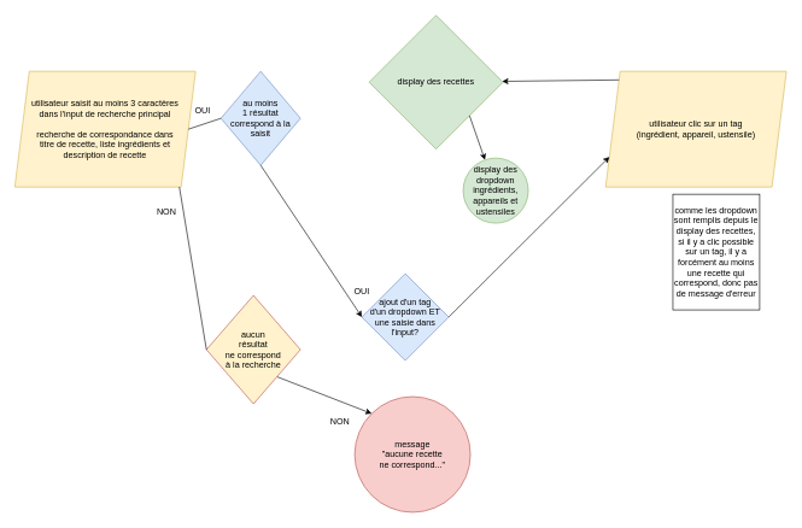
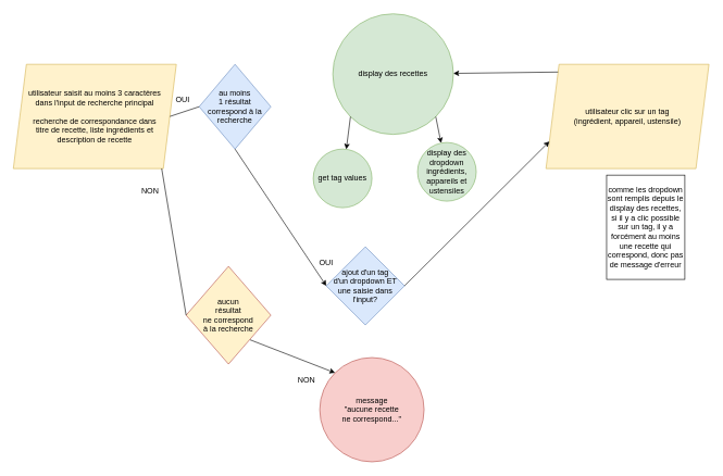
  <mxCell id="0" />
  <mxCell id="1" parent="0" />
- <mxCell id="2" value="display des recettes" style="rhombus;whiteSpace=wrap;html=1;aspect=fixed;fillColor=#d5e8d4;strokeColor=#82b366;" vertex="1" parent="1"><mxGeometry x="510" y="20.5" width="185" height="185" as="geometry" /></mxCell>
+ <mxCell id="2" value="display des recettes" style="ellipse;whiteSpace=wrap;html=1;aspect=fixed;fillColor=#d5e8d4;strokeColor=#82b366;" vertex="1" parent="1"><mxGeometry x="510" y="20.5" width="185" height="185" as="geometry" /></mxCell>
  <mxCell id="3" value="display des dropdown ingrédients, appareils et ustensiles" style="ellipse;whiteSpace=wrap;html=1;aspect=fixed;fillColor=#d5e8d4;strokeColor=#82b366;" vertex="1" parent="1"><mxGeometry x="640" y="218" width="90" height="90" as="geometry" /></mxCell>
+ <mxCell id="4" value="get tag values" style="ellipse;whiteSpace=wrap;html=1;aspect=fixed;fillColor=#d5e8d4;strokeColor=#82b366;direction=south;" vertex="1" parent="1"><mxGeometry x="480" y="228" width="90" height="90" as="geometry" /></mxCell>
+ <mxCell id="5" value="" style="endArrow=classic;html=1;rounded=0;exitX=0;exitY=1;exitDx=0;exitDy=0;" edge="1" parent="1" source="2" target="4"><mxGeometry width="50" height="50" relative="1" as="geometry"><mxPoint x="860" y="698" as="sourcePoint" /><mxPoint x="680" y="648" as="targetPoint" /></mxGeometry></mxCell>
  <mxCell id="6" value="utilisateur saisit au moins 3 caractères&lt;br&gt;dans l'input de recherche principal&lt;br&gt;&lt;br&gt;recherche de correspondance dans &lt;br&gt;titre&amp;nbsp;de recette, liste ingrédients et &lt;br&gt;description de recette" style="shape=parallelogram;perimeter=parallelogramPerimeter;whiteSpace=wrap;html=1;fixedSize=1;fillColor=#fff2cc;strokeColor=#d6b656;" vertex="1" parent="1"><mxGeometry x="20" y="98" width="250" height="160" as="geometry" /></mxCell>
  <mxCell id="7" value="utilisateur clic sur un tag &lt;br&gt;(ingrédient, appareil, ustensile)" style="shape=parallelogram;perimeter=parallelogramPerimeter;whiteSpace=wrap;html=1;fixedSize=1;fillColor=#fff2cc;strokeColor=#d6b656;" vertex="1" parent="1"><mxGeometry x="837" y="98" width="250" height="160" as="geometry" /></mxCell>
  <mxCell id="8" value="" style="endArrow=classic;html=1;rounded=0;exitX=0;exitY=0;exitDx=0;exitDy=0;startArrow=none;" edge="1" parent="1" source="7" target="2"><mxGeometry width="50" height="50" relative="1" as="geometry"><mxPoint x="630" y="808" as="sourcePoint" /><mxPoint x="680" y="758" as="targetPoint" /></mxGeometry></mxCell>
  <mxCell id="9" value="message &lt;br&gt;&quot;aucune recette &lt;br&gt;ne correspond...&quot;" style="ellipse;whiteSpace=wrap;html=1;aspect=fixed;fillColor=#f8cecc;strokeColor=#b85450;" vertex="1" parent="1"><mxGeometry x="490" y="548" width="160" height="160" as="geometry" /></mxCell>
  <mxCell id="10" value="" style="endArrow=classic;html=1;rounded=0;exitX=1;exitY=1;exitDx=0;exitDy=0;" edge="1" parent="1" source="2" target="3"><mxGeometry width="50" height="50" relative="1" as="geometry"><mxPoint x="630" y="738" as="sourcePoint" /><mxPoint x="680" y="688" as="targetPoint" /></mxGeometry></mxCell>
  <mxCell id="11" value="" style="endArrow=classic;html=1;rounded=0;exitX=1;exitY=1;exitDx=0;exitDy=0;entryX=0;entryY=0;entryDx=0;entryDy=0;startArrow=none;" edge="1" parent="1" source="12" target="9"><mxGeometry width="50" height="50" relative="1" as="geometry"><mxPoint x="400" y="758" as="sourcePoint" /><mxPoint x="250" y="1048" as="targetPoint" /><Array as="points" /></mxGeometry></mxCell>
  <mxCell id="12" value="&lt;span style=&quot;color: rgb(0 , 0 , 0) ; font-family: &amp;#34;helvetica&amp;#34; ; font-size: 12px ; font-style: normal ; font-weight: 400 ; letter-spacing: normal ; text-align: center ; text-indent: 0px ; text-transform: none ; word-spacing: 0px ; display: inline ; float: none&quot;&gt;aucun &lt;br&gt;résultat &lt;br&gt;ne correspond &lt;br&gt;à la recherche&lt;/span&gt;" style="rhombus;whiteSpace=wrap;html=1;fillColor=#fff2cc;strokeColor=#b85450;" vertex="1" parent="1"><mxGeometry x="285" y="408" width="130" height="150" as="geometry" /></mxCell>
  <mxCell id="13" value="" style="endArrow=none;html=1;rounded=0;entryX=0;entryY=0.5;entryDx=0;entryDy=0;exitX=0.91;exitY=0.999;exitDx=0;exitDy=0;exitPerimeter=0;" edge="1" parent="1" source="6" target="12"><mxGeometry width="50" height="50" relative="1" as="geometry"><mxPoint x="180" y="298" as="sourcePoint" /><mxPoint x="340" y="1020.96" as="targetPoint" /><Array as="points" /></mxGeometry></mxCell>
  <mxCell id="14" value="" style="endArrow=classic;startArrow=none;html=1;rounded=0;exitX=1;exitY=0.5;exitDx=0;exitDy=0;entryX=0;entryY=0.75;entryDx=0;entryDy=0;" edge="1" parent="1" source="15" target="7"><mxGeometry width="50" height="50" relative="1" as="geometry"><mxPoint x="630" y="778" as="sourcePoint" /><mxPoint x="680" y="728" as="targetPoint" /></mxGeometry></mxCell>
  <mxCell id="15" value="ajout d'un tag &lt;br&gt;d'un dropdown ET une saisie dans l'input?" style="rhombus;whiteSpace=wrap;html=1;fillColor=#dae8fc;strokeColor=#6c8ebf;" vertex="1" parent="1"><mxGeometry x="500" y="378" width="120" height="120" as="geometry" /></mxCell>
  <mxCell id="16" value="NON" style="text;html=1;strokeColor=none;fillColor=none;align=center;verticalAlign=middle;whiteSpace=wrap;rounded=0;labelBackgroundColor=none;" vertex="1" parent="1"><mxGeometry x="440" y="568" width="60" height="30" as="geometry" /></mxCell>
  <mxCell id="17" value="OUI" style="text;html=1;strokeColor=none;fillColor=none;align=center;verticalAlign=middle;whiteSpace=wrap;rounded=0;labelBackgroundColor=none;" vertex="1" parent="1"><mxGeometry x="250" y="138" width="60" height="30" as="geometry" /></mxCell>
  <mxCell id="18" value="OUI" style="text;html=1;strokeColor=none;fillColor=none;align=center;verticalAlign=middle;whiteSpace=wrap;rounded=0;labelBackgroundColor=none;" vertex="1" parent="1"><mxGeometry x="470" y="388" width="60" height="30" as="geometry" /></mxCell>
  <mxCell id="19" value="NON" style="text;html=1;strokeColor=none;fillColor=none;align=center;verticalAlign=middle;whiteSpace=wrap;rounded=0;labelBackgroundColor=none;" vertex="1" parent="1"><mxGeometry x="200" y="278" width="60" height="30" as="geometry" /></mxCell>
- <mxCell id="20" value="au moins &lt;br&gt;1 résultat correspond à la saisit" style="rhombus;whiteSpace=wrap;html=1;fillColor=#dae8fc;strokeColor=#6c8ebf;" vertex="1" parent="1"><mxGeometry x="305" y="98" width="110" height="130" as="geometry" /></mxCell>
+ <mxCell id="20" value="au moins &lt;br&gt;1 résultat correspond à la recherche" style="rhombus;whiteSpace=wrap;html=1;fillColor=#dae8fc;strokeColor=#6c8ebf;" vertex="1" parent="1"><mxGeometry x="305" y="98" width="110" height="130" as="geometry" /></mxCell>
  <mxCell id="21" value="" style="endArrow=none;html=1;rounded=0;exitX=1;exitY=0.5;exitDx=0;exitDy=0;entryX=0;entryY=0.5;entryDx=0;entryDy=0;" edge="1" parent="1" source="6" target="20"><mxGeometry width="50" height="50" relative="1" as="geometry"><mxPoint x="250" y="178" as="sourcePoint" /><mxPoint x="460" y="105.5" as="targetPoint" /></mxGeometry></mxCell>
  <mxCell id="22" value="comme les dropdown sont remplis depuis le display des recettes, si il y a clic possible sur un tag, il y a forcément au moins une recette qui correspond, donc pas de message d'erreur" style="rounded=0;whiteSpace=wrap;html=1;labelBackgroundColor=none;" vertex="1" parent="1"><mxGeometry x="930" y="268" width="120" height="160" as="geometry" /></mxCell>
  <mxCell id="23" value="" style="endArrow=classic;html=1;rounded=0;exitX=0.5;exitY=1;exitDx=0;exitDy=0;entryX=0;entryY=0.5;entryDx=0;entryDy=0;" edge="1" parent="1" source="20" target="15"><mxGeometry width="50" height="50" relative="1" as="geometry"><mxPoint x="400" y="468" as="sourcePoint" /><mxPoint x="450" y="418" as="targetPoint" /></mxGeometry></mxCell>
